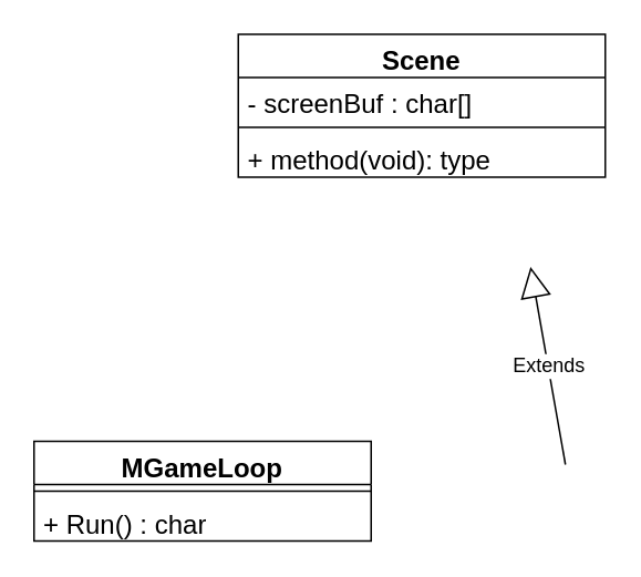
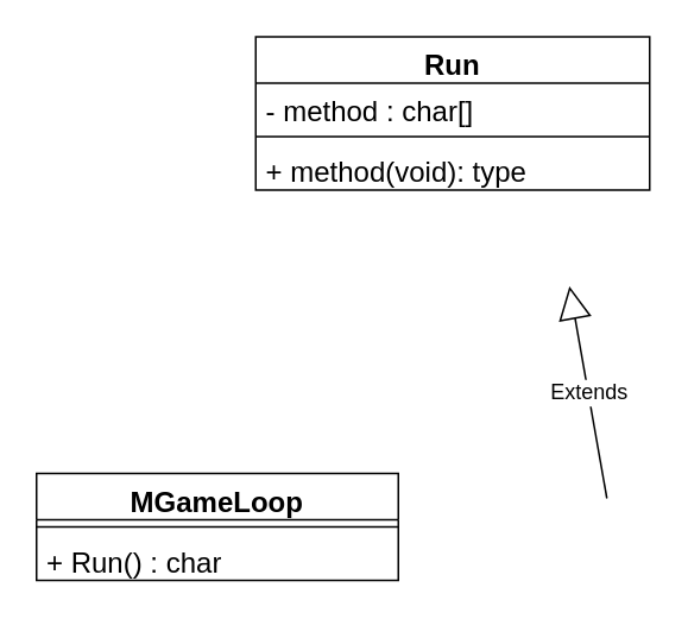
  <mxCell id="0" />
  <mxCell id="1" parent="0" />
  <mxCell id="2" value="MGameLoop" style="swimlane;fontStyle=1;align=center;verticalAlign=top;childLayout=stackLayout;horizontal=1;startSize=26;horizontalStack=0;resizeParent=1;resizeParentMax=0;resizeLast=0;collapsible=1;marginBottom=0;whiteSpace=wrap;html=1;fontSize=16;" vertex="1" parent="1"><mxGeometry x="20" y="265" width="203" height="60" as="geometry"><mxRectangle x="160" y="9" width="132" height="31" as="alternateBounds" /></mxGeometry></mxCell>
  <mxCell id="3" value="" style="line;strokeWidth=1;fillColor=none;align=left;verticalAlign=middle;spacingTop=-1;spacingLeft=3;spacingRight=3;rotatable=0;labelPosition=right;points=[];portConstraint=eastwest;strokeColor=inherit;fontSize=16;" vertex="1" parent="2"><mxGeometry y="26" width="203" height="8" as="geometry" /></mxCell>
  <mxCell id="4" value="+ Run() : char" style="text;strokeColor=none;fillColor=none;align=left;verticalAlign=top;spacingLeft=4;spacingRight=4;overflow=hidden;rotatable=0;points=[[0,0.5],[1,0.5]];portConstraint=eastwest;whiteSpace=wrap;html=1;fontSize=16;" vertex="1" parent="2"><mxGeometry y="34" width="203" height="26" as="geometry" /></mxCell>
- <mxCell id="5" value="Scene" style="swimlane;fontStyle=1;align=center;verticalAlign=top;childLayout=stackLayout;horizontal=1;startSize=26;horizontalStack=0;resizeParent=1;resizeParentMax=0;resizeLast=0;collapsible=1;marginBottom=0;whiteSpace=wrap;html=1;fontSize=16;" vertex="1" parent="1"><mxGeometry x="143" y="20" width="221" height="86" as="geometry" /></mxCell>
- <mxCell id="6" value="- screenBuf : char[]" style="text;strokeColor=none;fillColor=none;align=left;verticalAlign=top;spacingLeft=4;spacingRight=4;overflow=hidden;rotatable=0;points=[[0,0.5],[1,0.5]];portConstraint=eastwest;whiteSpace=wrap;html=1;fontSize=16;" vertex="1" parent="5"><mxGeometry y="26" width="221" height="26" as="geometry" /></mxCell>
+ <mxCell id="5" value="Run" style="swimlane;fontStyle=1;align=center;verticalAlign=top;childLayout=stackLayout;horizontal=1;startSize=26;horizontalStack=0;resizeParent=1;resizeParentMax=0;resizeLast=0;collapsible=1;marginBottom=0;whiteSpace=wrap;html=1;fontSize=16;" vertex="1" parent="1"><mxGeometry x="143" y="20" width="221" height="86" as="geometry" /></mxCell>
+ <mxCell id="6" value="- method : char[]" style="text;strokeColor=none;fillColor=none;align=left;verticalAlign=top;spacingLeft=4;spacingRight=4;overflow=hidden;rotatable=0;points=[[0,0.5],[1,0.5]];portConstraint=eastwest;whiteSpace=wrap;html=1;fontSize=16;" vertex="1" parent="5"><mxGeometry y="26" width="221" height="26" as="geometry" /></mxCell>
  <mxCell id="7" value="" style="line;strokeWidth=1;fillColor=none;align=left;verticalAlign=middle;spacingTop=-1;spacingLeft=3;spacingRight=3;rotatable=0;labelPosition=right;points=[];portConstraint=eastwest;strokeColor=inherit;fontSize=16;" vertex="1" parent="5"><mxGeometry y="52" width="221" height="8" as="geometry" /></mxCell>
  <mxCell id="8" value="+ method(void): type" style="text;strokeColor=none;fillColor=none;align=left;verticalAlign=top;spacingLeft=4;spacingRight=4;overflow=hidden;rotatable=0;points=[[0,0.5],[1,0.5]];portConstraint=eastwest;whiteSpace=wrap;html=1;fontSize=16;" vertex="1" parent="5"><mxGeometry y="60" width="221" height="26" as="geometry" /></mxCell>
  <mxCell id="9" value="Extends" style="endArrow=block;endSize=16;endFill=0;html=1;rounded=0;fontSize=12;curved=1;" edge="1" parent="1"><mxGeometry width="160" relative="1" as="geometry"><mxPoint x="340" y="279" as="sourcePoint" /><mxPoint x="319" y="160" as="targetPoint" /></mxGeometry></mxCell>
